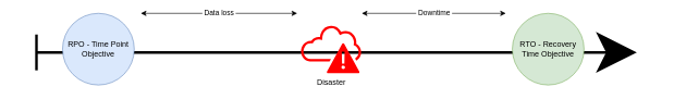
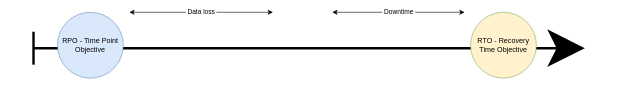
  <mxCell id="0" />
  <mxCell id="1" parent="0" />
  <mxCell id="2" value="" style="endArrow=classic;html=1;rounded=0;strokeWidth=4;startArrow=baseDash;startFill=0;sourcePerimeterSpacing=0;startSize=50;endSize=50;" edge="1" parent="1"><mxGeometry width="50" height="50" relative="1" as="geometry"><mxPoint x="20" y="80" as="sourcePoint" /><mxPoint x="941" y="80" as="targetPoint" /></mxGeometry></mxCell>
  <mxCell id="3" value="RPO - Time Point Objective" style="ellipse;whiteSpace=wrap;html=1;aspect=fixed;fillColor=#dae8fc;strokeColor=#6c8ebf;" vertex="1" parent="1"><mxGeometry x="60" y="20" width="110" height="110" as="geometry" /></mxCell>
- <mxCell id="4" value="Disaster" style="pointerEvents=1;shadow=0;dashed=0;html=1;strokeColor=none;labelPosition=center;verticalLabelPosition=bottom;outlineConnect=0;verticalAlign=top;align=center;shape=mxgraph.office.clouds.cloud_disaster;fillColor=#ff0000;gradientColor=none;" vertex="1" parent="1"><mxGeometry x="425" y="38" width="94" height="74" as="geometry" /></mxCell>
  <mxCell id="5" value="&amp;nbsp;Data loss&amp;nbsp;" style="endArrow=classic;startArrow=classic;html=1;rounded=0;" edge="1" parent="1"><mxGeometry width="50" height="50" relative="1" as="geometry"><mxPoint x="180" y="20" as="sourcePoint" /><mxPoint x="420" y="20" as="targetPoint" /><mxPoint as="offset" /></mxGeometry></mxCell>
- <mxCell id="6" value="RTO - Recovery Time Objective" style="ellipse;whiteSpace=wrap;html=1;aspect=fixed;fillColor=#d5e8d4;strokeColor=#82b366;" vertex="1" parent="1"><mxGeometry x="750" y="20" width="110" height="110" as="geometry" /></mxCell>
+ <mxCell id="6" value="RTO - Recovery Time Objective" style="ellipse;whiteSpace=wrap;html=1;aspect=fixed;fillColor=#fff2cc;strokeColor=#82b366;" vertex="1" parent="1"><mxGeometry x="750" y="20" width="110" height="110" as="geometry" /></mxCell>
  <mxCell id="7" value="&amp;nbsp;Downtime&amp;nbsp;" style="endArrow=classic;startArrow=classic;html=1;rounded=0;" edge="1" parent="1"><mxGeometry width="50" height="50" relative="1" as="geometry"><mxPoint x="519" y="20" as="sourcePoint" /><mxPoint x="740" y="20" as="targetPoint" /><mxPoint as="offset" /></mxGeometry></mxCell>
